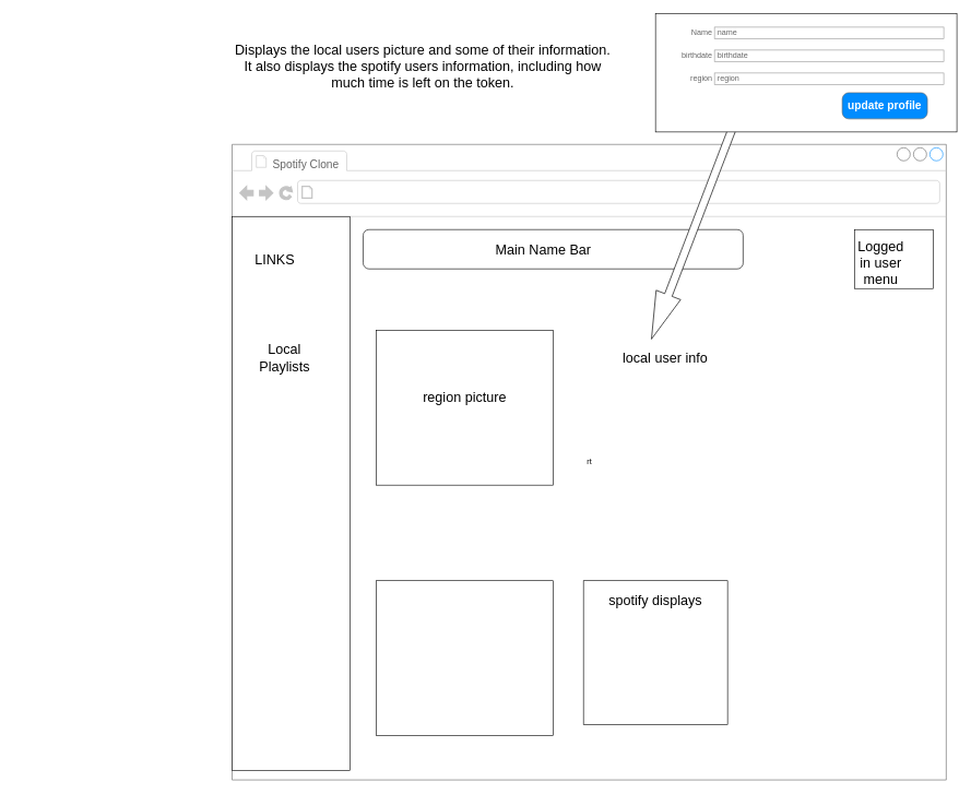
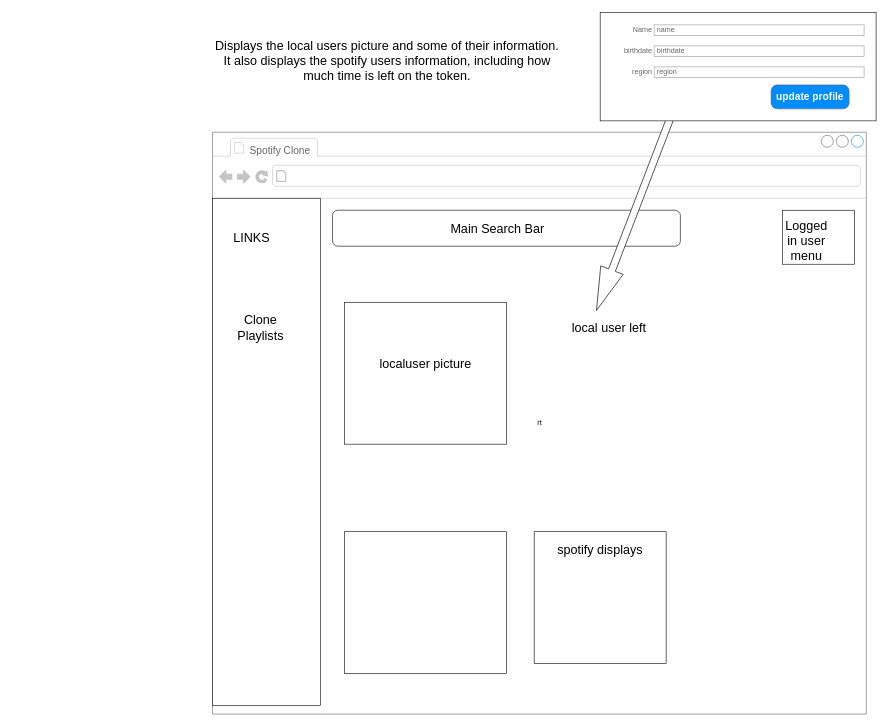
  <mxCell id="0" />
  <mxCell id="1" parent="0" />
  <mxCell id="2" value="rt" style="strokeWidth=1;shadow=0;dashed=0;align=center;html=1;shape=mxgraph.mockup.containers.browserWindow;rSize=0;strokeColor=#666666;strokeColor2=#008cff;strokeColor3=#c4c4c4;mainText=,;recursiveResize=0;" vertex="1" parent="1"><mxGeometry x="353.75" y="220" width="1090" height="970" as="geometry" /></mxCell>
  <mxCell id="3" value="Spotify Clone" style="strokeWidth=1;shadow=0;dashed=0;align=center;html=1;shape=mxgraph.mockup.containers.anchor;fontSize=17;fontColor=#666666;align=left;" vertex="1" parent="2"><mxGeometry x="60" y="12" width="180" height="40" as="geometry" /></mxCell>
  <mxCell id="4" value="" style="rounded=0;whiteSpace=wrap;html=1;rotation=90;" vertex="1" parent="2"><mxGeometry x="-332.96" y="442.97" width="845.93" height="180" as="geometry" /></mxCell>
  <mxCell id="5" value="&lt;font style=&quot;font-size: 21px;&quot;&gt;LINKS&lt;/font&gt;" style="text;html=1;strokeColor=none;fillColor=none;align=center;verticalAlign=middle;whiteSpace=wrap;rounded=0;" vertex="1" parent="2"><mxGeometry x="5" y="120" width="120" height="110" as="geometry" /></mxCell>
- <mxCell id="6" value="&lt;font style=&quot;font-size: 21px;&quot;&gt;Local&lt;br&gt;Playlists&lt;br&gt;&lt;/font&gt;" style="text;html=1;strokeColor=none;fillColor=none;align=center;verticalAlign=middle;whiteSpace=wrap;rounded=0;" vertex="1" parent="2"><mxGeometry x="20" y="270" width="120" height="110" as="geometry" /></mxCell>
+ <mxCell id="6" value="&lt;font style=&quot;font-size: 21px;&quot;&gt;Clone&lt;br&gt;Playlists&lt;br&gt;&lt;/font&gt;" style="text;html=1;strokeColor=none;fillColor=none;align=center;verticalAlign=middle;whiteSpace=wrap;rounded=0;" vertex="1" parent="2"><mxGeometry x="20" y="270" width="120" height="110" as="geometry" /></mxCell>
  <mxCell id="7" value="" style="rounded=1;whiteSpace=wrap;html=1;fontSize=21;" vertex="1" parent="2"><mxGeometry x="200" y="130" width="580" height="60" as="geometry" /></mxCell>
- <mxCell id="8" value="Main Name Bar" style="text;html=1;strokeColor=none;fillColor=none;align=center;verticalAlign=middle;whiteSpace=wrap;rounded=0;fontSize=21;" vertex="1" parent="2"><mxGeometry x="210" y="145" width="530" height="30" as="geometry" /></mxCell>
+ <mxCell id="8" value="Main Search Bar" style="text;html=1;strokeColor=none;fillColor=none;align=center;verticalAlign=middle;whiteSpace=wrap;rounded=0;fontSize=21;" vertex="1" parent="2"><mxGeometry x="210" y="145" width="530" height="30" as="geometry" /></mxCell>
  <mxCell id="9" value="" style="rounded=0;whiteSpace=wrap;html=1;fontSize=21;" vertex="1" parent="2"><mxGeometry x="950" y="130" width="120" height="90" as="geometry" /></mxCell>
  <mxCell id="10" value="Logged in user menu" style="text;html=1;strokeColor=none;fillColor=none;align=center;verticalAlign=middle;whiteSpace=wrap;rounded=0;fontSize=21;" vertex="1" parent="2"><mxGeometry x="960" y="165" width="60" height="30" as="geometry" /></mxCell>
  <mxCell id="11" value="" style="rounded=0;whiteSpace=wrap;html=1;" vertex="1" parent="2"><mxGeometry x="220" y="283.75" width="270" height="236.25" as="geometry" /></mxCell>
- <mxCell id="12" value="region picture" style="text;html=1;strokeColor=none;fillColor=none;align=center;verticalAlign=middle;whiteSpace=wrap;rounded=0;fontSize=21;" vertex="1" parent="2"><mxGeometry x="90" y="370" width="530" height="30" as="geometry" /></mxCell>
- <mxCell id="13" value="local user info" style="text;html=1;strokeColor=none;fillColor=none;align=center;verticalAlign=middle;whiteSpace=wrap;rounded=0;fontSize=21;" vertex="1" parent="2"><mxGeometry x="396.25" y="310" width="530" height="30" as="geometry" /></mxCell>
+ <mxCell id="12" value="localuser picture" style="text;html=1;strokeColor=none;fillColor=none;align=center;verticalAlign=middle;whiteSpace=wrap;rounded=0;fontSize=21;" vertex="1" parent="2"><mxGeometry x="90" y="370" width="530" height="30" as="geometry" /></mxCell>
+ <mxCell id="13" value="local user left" style="text;html=1;strokeColor=none;fillColor=none;align=center;verticalAlign=middle;whiteSpace=wrap;rounded=0;fontSize=21;" vertex="1" parent="2"><mxGeometry x="396.25" y="310" width="530" height="30" as="geometry" /></mxCell>
  <mxCell id="14" value="" style="shape=singleArrow;direction=south;whiteSpace=wrap;html=1;rotation=21;" vertex="1" parent="2"><mxGeometry x="684.63" y="-51.03" width="40" height="360" as="geometry" /></mxCell>
  <mxCell id="15" value="" style="rounded=0;whiteSpace=wrap;html=1;" vertex="1" parent="2"><mxGeometry x="220" y="665.94" width="270" height="236.25" as="geometry" /></mxCell>
  <mxCell id="16" value="" style="whiteSpace=wrap;html=1;aspect=fixed;" vertex="1" parent="2"><mxGeometry x="536.25" y="665.94" width="220" height="220" as="geometry" /></mxCell>
  <mxCell id="17" value="spotify displays" style="text;html=1;strokeColor=none;fillColor=none;align=center;verticalAlign=middle;whiteSpace=wrap;rounded=0;fontSize=21;" vertex="1" parent="2"><mxGeometry x="536.25" y="680" width="220" height="30" as="geometry" /></mxCell>
  <mxCell id="18" value="&lt;font style=&quot;font-size: 21px;&quot;&gt;Displays the local users picture and some of their information. It also displays the spotify users information, including how much time is left on the token.&lt;/font&gt;" style="text;html=1;strokeColor=none;fillColor=none;align=center;verticalAlign=middle;whiteSpace=wrap;rounded=0;" vertex="1" parent="1"><mxGeometry x="350" y="50" width="590" height="100" as="geometry" /></mxCell>
  <mxCell id="19" value="" style="group" vertex="1" connectable="0" parent="1"><mxGeometry x="1000" y="20" width="460" height="181" as="geometry" /></mxCell>
  <mxCell id="20" value="" style="rounded=0;whiteSpace=wrap;html=1;" vertex="1" parent="19"><mxGeometry width="460" height="181" as="geometry" /></mxCell>
  <mxCell id="21" value="Name" style="strokeWidth=1;shadow=0;dashed=0;align=center;html=1;shape=mxgraph.mockup.forms.anchor;align=right;spacingRight=2;fontColor=#666666;" vertex="1" parent="19"><mxGeometry x="40" y="21" width="50" height="18" as="geometry" /></mxCell>
  <mxCell id="22" value="name" style="strokeWidth=1;shadow=0;dashed=0;align=center;html=1;shape=mxgraph.mockup.forms.rrect;fillColor=#ffffff;rSize=0;fontColor=#666666;align=left;spacingLeft=3;strokeColor=#999999;" vertex="1" parent="19"><mxGeometry x="90" y="21" width="350" height="18" as="geometry" /></mxCell>
  <mxCell id="23" value="birthdate" style="strokeWidth=1;shadow=0;dashed=0;align=center;html=1;shape=mxgraph.mockup.forms.anchor;align=right;spacingRight=2;fontColor=#666666;" vertex="1" parent="19"><mxGeometry x="40" y="56" width="50" height="18" as="geometry" /></mxCell>
  <mxCell id="24" value="birthdate" style="strokeWidth=1;shadow=0;dashed=0;align=center;html=1;shape=mxgraph.mockup.forms.rrect;fillColor=#ffffff;rSize=0;fontColor=#666666;align=left;spacingLeft=3;strokeColor=#999999;" vertex="1" parent="19"><mxGeometry x="90" y="56" width="350" height="18" as="geometry" /></mxCell>
  <mxCell id="25" value="region" style="strokeWidth=1;shadow=0;dashed=0;align=center;html=1;shape=mxgraph.mockup.forms.anchor;align=right;spacingRight=2;fontColor=#666666;" vertex="1" parent="19"><mxGeometry x="40" y="91" width="50" height="18" as="geometry" /></mxCell>
  <mxCell id="26" value="region" style="strokeWidth=1;shadow=0;dashed=0;align=center;html=1;shape=mxgraph.mockup.forms.rrect;fillColor=#ffffff;rSize=0;fontColor=#666666;align=left;spacingLeft=3;strokeColor=#999999;" vertex="1" parent="19"><mxGeometry x="90" y="91" width="350" height="18" as="geometry" /></mxCell>
  <mxCell id="27" value="update profile" style="strokeWidth=1;shadow=0;dashed=0;align=center;html=1;shape=mxgraph.mockup.buttons.button;strokeColor=#666666;fontColor=#ffffff;mainText=;buttonStyle=round;fontSize=17;fontStyle=1;fillColor=#008cff;whiteSpace=wrap;" vertex="1" parent="19"><mxGeometry x="285" y="121" width="130" height="40" as="geometry" /></mxCell>
